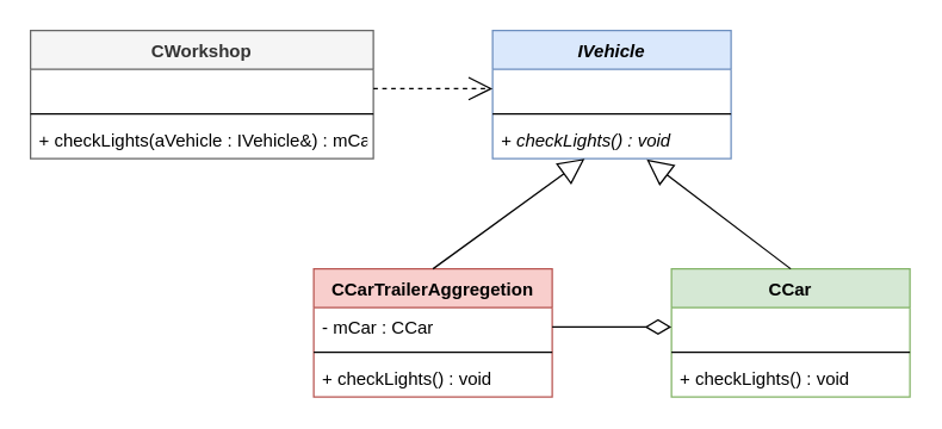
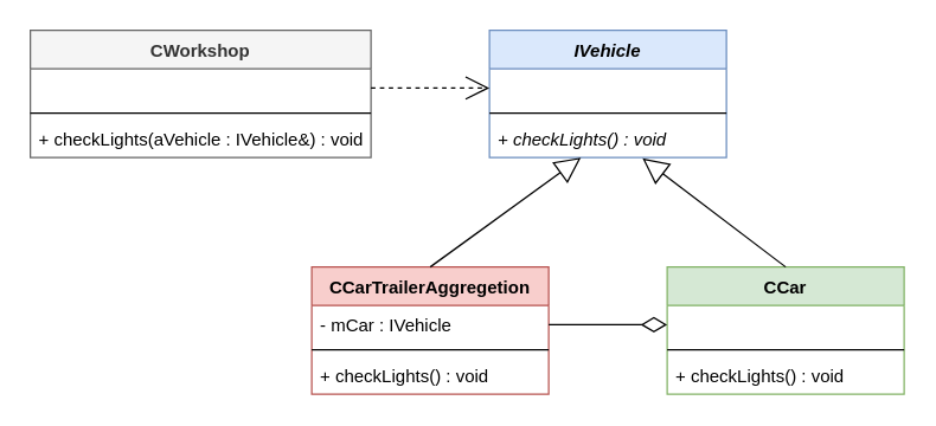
  <mxCell id="0" />
  <mxCell id="1" parent="0" />
  <mxCell id="2" value="CCar" style="swimlane;fontStyle=1;align=center;verticalAlign=top;childLayout=stackLayout;horizontal=1;startSize=26;horizontalStack=0;resizeParent=1;resizeParentMax=0;resizeLast=0;collapsible=1;marginBottom=0;fillColor=#d5e8d4;strokeColor=#82b366;" vertex="1" parent="1"><mxGeometry x="450" y="180" width="160" height="86" as="geometry" /></mxCell>
  <mxCell id="3" value=" " style="text;strokeColor=none;fillColor=none;align=left;verticalAlign=top;spacingLeft=4;spacingRight=4;overflow=hidden;rotatable=0;points=[[0,0.5],[1,0.5]];portConstraint=eastwest;" vertex="1" parent="2"><mxGeometry y="26" width="160" height="26" as="geometry" /></mxCell>
  <mxCell id="4" value="" style="line;strokeWidth=1;fillColor=none;align=left;verticalAlign=middle;spacingTop=-1;spacingLeft=3;spacingRight=3;rotatable=0;labelPosition=right;points=[];portConstraint=eastwest;" vertex="1" parent="2"><mxGeometry y="52" width="160" height="8" as="geometry" /></mxCell>
  <mxCell id="5" value="+ checkLights() : void" style="text;strokeColor=none;fillColor=none;align=left;verticalAlign=top;spacingLeft=4;spacingRight=4;overflow=hidden;rotatable=0;points=[[0,0.5],[1,0.5]];portConstraint=eastwest;" vertex="1" parent="2"><mxGeometry y="60" width="160" height="26" as="geometry" /></mxCell>
  <mxCell id="6" value="IVehicle" style="swimlane;fontStyle=3;align=center;verticalAlign=top;childLayout=stackLayout;horizontal=1;startSize=26;horizontalStack=0;resizeParent=1;resizeParentMax=0;resizeLast=0;collapsible=1;marginBottom=0;fillColor=#dae8fc;strokeColor=#6c8ebf;" vertex="1" parent="1"><mxGeometry x="330" y="20" width="160" height="86" as="geometry" /></mxCell>
  <mxCell id="7" value=" " style="text;strokeColor=none;fillColor=none;align=left;verticalAlign=top;spacingLeft=4;spacingRight=4;overflow=hidden;rotatable=0;points=[[0,0.5],[1,0.5]];portConstraint=eastwest;" vertex="1" parent="6"><mxGeometry y="26" width="160" height="26" as="geometry" /></mxCell>
  <mxCell id="8" value="" style="line;strokeWidth=1;fillColor=none;align=left;verticalAlign=middle;spacingTop=-1;spacingLeft=3;spacingRight=3;rotatable=0;labelPosition=right;points=[];portConstraint=eastwest;" vertex="1" parent="6"><mxGeometry y="52" width="160" height="8" as="geometry" /></mxCell>
  <mxCell id="9" value="+ checkLights() : void" style="text;strokeColor=none;fillColor=none;align=left;verticalAlign=top;spacingLeft=4;spacingRight=4;overflow=hidden;rotatable=0;points=[[0,0.5],[1,0.5]];portConstraint=eastwest;fontStyle=2" vertex="1" parent="6"><mxGeometry y="60" width="160" height="26" as="geometry" /></mxCell>
  <mxCell id="10" value="CCarTrailerAggregetion" style="swimlane;fontStyle=1;align=center;verticalAlign=top;childLayout=stackLayout;horizontal=1;startSize=26;horizontalStack=0;resizeParent=1;resizeParentMax=0;resizeLast=0;collapsible=1;marginBottom=0;fillColor=#f8cecc;strokeColor=#b85450;" vertex="1" parent="1"><mxGeometry x="210" y="180" width="160" height="86" as="geometry" /></mxCell>
- <mxCell id="11" value="- mCar : CCar" style="text;strokeColor=none;fillColor=none;align=left;verticalAlign=top;spacingLeft=4;spacingRight=4;overflow=hidden;rotatable=0;points=[[0,0.5],[1,0.5]];portConstraint=eastwest;" vertex="1" parent="10"><mxGeometry y="26" width="160" height="26" as="geometry" /></mxCell>
+ <mxCell id="11" value="- mCar : IVehicle" style="text;strokeColor=none;fillColor=none;align=left;verticalAlign=top;spacingLeft=4;spacingRight=4;overflow=hidden;rotatable=0;points=[[0,0.5],[1,0.5]];portConstraint=eastwest;" vertex="1" parent="10"><mxGeometry y="26" width="160" height="26" as="geometry" /></mxCell>
  <mxCell id="12" value="" style="line;strokeWidth=1;fillColor=none;align=left;verticalAlign=middle;spacingTop=-1;spacingLeft=3;spacingRight=3;rotatable=0;labelPosition=right;points=[];portConstraint=eastwest;" vertex="1" parent="10"><mxGeometry y="52" width="160" height="8" as="geometry" /></mxCell>
  <mxCell id="13" value="+ checkLights() : void" style="text;strokeColor=none;fillColor=none;align=left;verticalAlign=top;spacingLeft=4;spacingRight=4;overflow=hidden;rotatable=0;points=[[0,0.5],[1,0.5]];portConstraint=eastwest;" vertex="1" parent="10"><mxGeometry y="60" width="160" height="26" as="geometry" /></mxCell>
  <mxCell id="14" value="CWorkshop" style="swimlane;fontStyle=1;align=center;verticalAlign=top;childLayout=stackLayout;horizontal=1;startSize=26;horizontalStack=0;resizeParent=1;resizeParentMax=0;resizeLast=0;collapsible=1;marginBottom=0;fillColor=#f5f5f5;strokeColor=#666666;fontColor=#333333;" vertex="1" parent="1"><mxGeometry x="20" y="20" width="230" height="86" as="geometry" /></mxCell>
  <mxCell id="15" value=" " style="text;strokeColor=none;fillColor=none;align=left;verticalAlign=top;spacingLeft=4;spacingRight=4;overflow=hidden;rotatable=0;points=[[0,0.5],[1,0.5]];portConstraint=eastwest;" vertex="1" parent="14"><mxGeometry y="26" width="230" height="26" as="geometry" /></mxCell>
  <mxCell id="16" value="" style="line;strokeWidth=1;fillColor=none;align=left;verticalAlign=middle;spacingTop=-1;spacingLeft=3;spacingRight=3;rotatable=0;labelPosition=right;points=[];portConstraint=eastwest;" vertex="1" parent="14"><mxGeometry y="52" width="230" height="8" as="geometry" /></mxCell>
- <mxCell id="17" value="+ checkLights(aVehicle : IVehicle&amp;) : mCar" style="text;strokeColor=none;fillColor=none;align=left;verticalAlign=top;spacingLeft=4;spacingRight=4;overflow=hidden;rotatable=0;points=[[0,0.5],[1,0.5]];portConstraint=eastwest;" vertex="1" parent="14"><mxGeometry y="60" width="230" height="26" as="geometry" /></mxCell>
+ <mxCell id="17" value="+ checkLights(aVehicle : IVehicle&amp;) : void" style="text;strokeColor=none;fillColor=none;align=left;verticalAlign=top;spacingLeft=4;spacingRight=4;overflow=hidden;rotatable=0;points=[[0,0.5],[1,0.5]];portConstraint=eastwest;" vertex="1" parent="14"><mxGeometry y="60" width="230" height="26" as="geometry" /></mxCell>
  <mxCell id="18" value="" style="endArrow=open;html=1;endFill=0;exitX=1;exitY=0.5;exitDx=0;exitDy=0;entryX=0;entryY=0.5;entryDx=0;entryDy=0;dashed=1;endSize=14;" edge="1" parent="1" source="15" target="7"><mxGeometry width="50" height="50" relative="1" as="geometry"><mxPoint x="280" y="10" as="sourcePoint" /><mxPoint x="330" y="-40" as="targetPoint" /></mxGeometry></mxCell>
  <mxCell id="19" value="" style="endArrow=block;html=1;endFill=0;endSize=15;entryX=0.386;entryY=1;entryDx=0;entryDy=0;entryPerimeter=0;exitX=0.5;exitY=0;exitDx=0;exitDy=0;" edge="1" parent="1" source="10" target="9"><mxGeometry width="50" height="50" relative="1" as="geometry"><mxPoint x="10" y="370" as="sourcePoint" /><mxPoint x="60" y="320" as="targetPoint" /></mxGeometry></mxCell>
  <mxCell id="20" value="" style="endArrow=block;html=1;endFill=0;endSize=15;entryX=0.646;entryY=1.022;entryDx=0;entryDy=0;entryPerimeter=0;exitX=0.5;exitY=0;exitDx=0;exitDy=0;" edge="1" parent="1" source="2" target="9"><mxGeometry width="50" height="50" relative="1" as="geometry"><mxPoint x="300" y="190" as="sourcePoint" /><mxPoint x="384.96" y="118.002" as="targetPoint" /></mxGeometry></mxCell>
  <mxCell id="21" value="" style="endArrow=diamondThin;html=1;endFill=0;endSize=15;entryX=0;entryY=0.5;entryDx=0;entryDy=0;exitX=1;exitY=0.5;exitDx=0;exitDy=0;" edge="1" parent="1" source="11" target="3"><mxGeometry width="50" height="50" relative="1" as="geometry"><mxPoint x="300" y="190" as="sourcePoint" /><mxPoint x="401.76" y="116" as="targetPoint" /></mxGeometry></mxCell>
